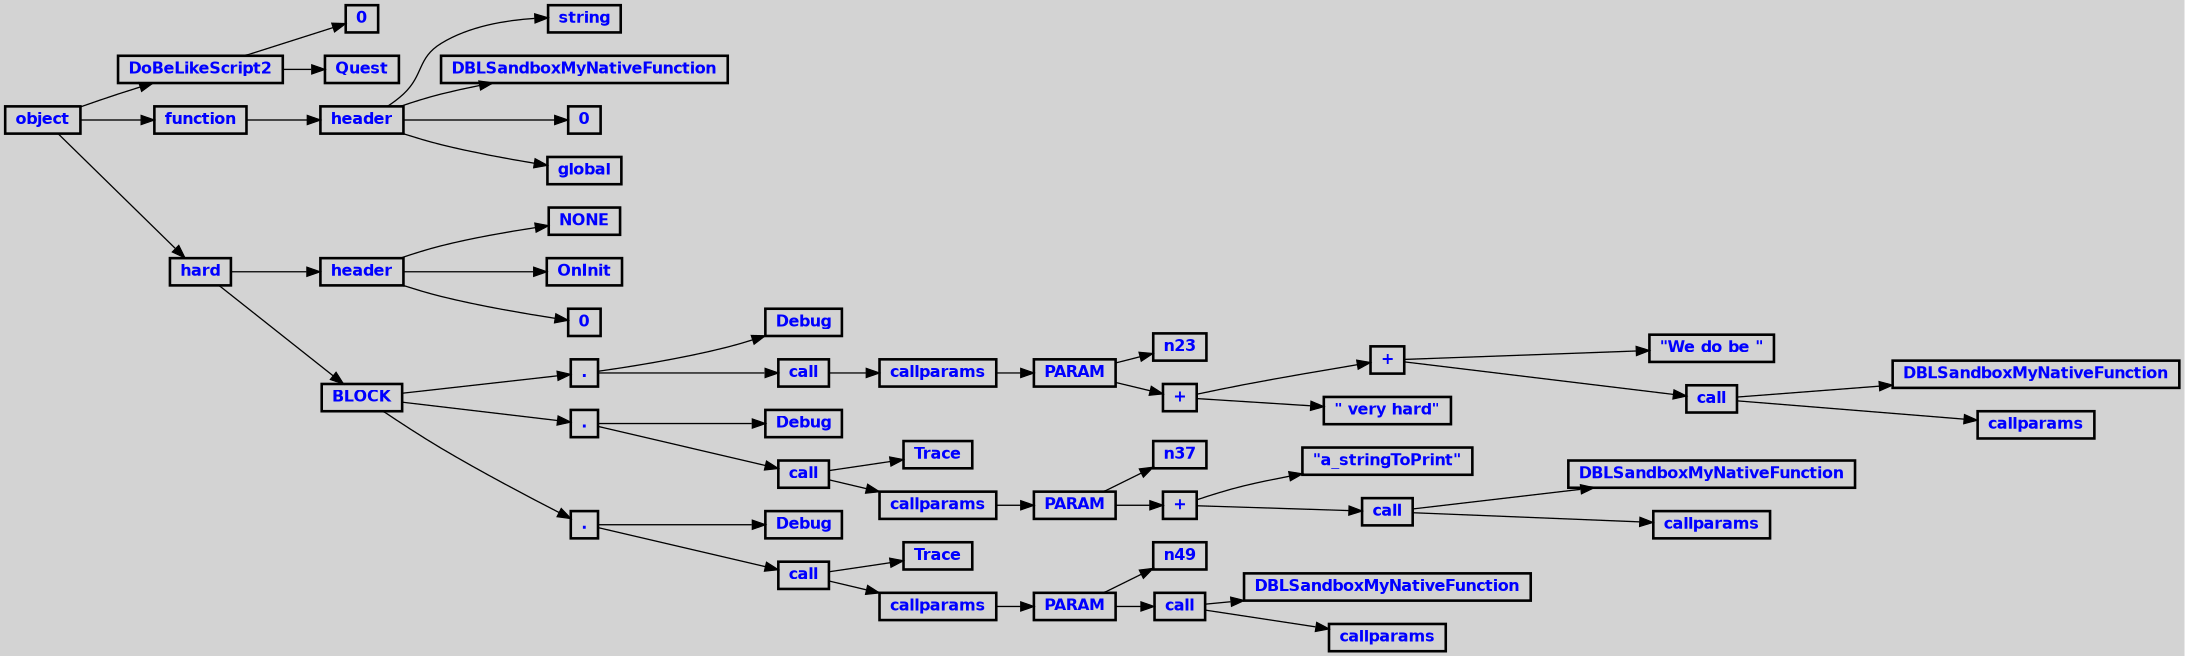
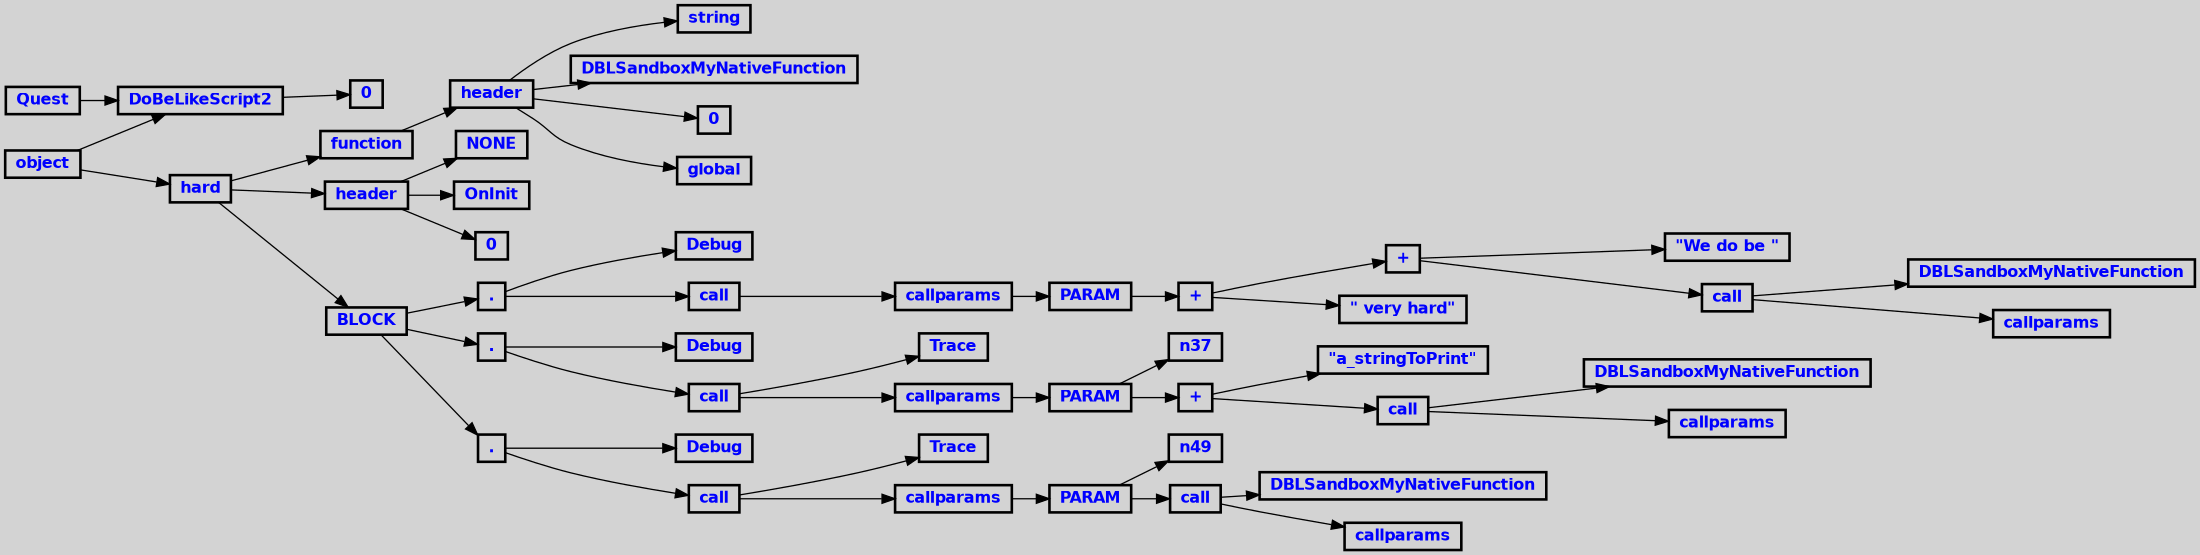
  digraph {
    bgcolor=lightgrey
    ordering=out
    rankdir=LR
    ranksep=.4
    node [color=black fixedsize=false fontcolor=blue fontname="Helvetica-bold" fontsize=12 shape=box style=bold]
    n0 [height=.25 label=object width=.25]
    n1 [height=.25 label=DoBeLikeScript2 width=.25]
    n4 [height=.25 label=function width=.25]
    n11 [height=.25 label=hard width=.25]
    n2 [height=.25 label=0 width=.25]
    n3 [height=.25 label=Quest width=.25]
    n5 [height=.25 label=header width=.25]
    n12 [height=.25 label=header width=.25]
    n16 [height=.25 label=BLOCK width=.25]
    n6 [height=.25 label=string width=.25]
    n7 [height=.25 label=DBLSandboxMyNativeFunction width=.25]
    n8 [height=.25 label=0 width=.25]
    n9 [height=.25 label=global width=.25]
    n13 [height=.25 label=NONE width=.25]
    n14 [height=.25 label=OnInit width=.25]
    n15 [height=.25 label=0 width=.25]
    n17 [height=.25 label="." width=.25]
    n31 [height=.25 label="." width=.25]
    n43 [height=.25 label="." width=.25]
    n18 [height=.25 label=Debug width=.25]
    n19 [height=.25 label=call width=.25]
    n32 [height=.25 label=Debug width=.25]
    n33 [height=.25 label=call width=.25]
    n44 [height=.25 label=Debug width=.25]
    n45 [height=.25 label=call width=.25]
    n21 [height=.25 label=callparams width=.25]
    n22 [height=.25 label=PARAM width=.25]
-   n23 [height=.25 width=.25]
    n24 [height=.25 label="+" width=.25]
    n25 [height=.25 label="+" width=.25]
    n30 [height=.25 label="\" very hard\"" width=.25]
    n26 [height=.25 label="\"We do be \"" width=.25]
    n27 [height=.25 label=call width=.25]
    n28 [height=.25 label=DBLSandboxMyNativeFunction width=.25]
    n29 [height=.25 label=callparams width=.25]
    n34 [height=.25 label=Trace width=.25]
    n35 [height=.25 label=callparams width=.25]
    n36 [height=.25 label=PARAM width=.25]
    n37 [height=.25 width=.25]
    n38 [height=.25 label="+" width=.25]
    n39 [height=.25 label="\"a_stringToPrint\"" width=.25]
    n40 [height=.25 label=call width=.25]
    n41 [height=.25 label=DBLSandboxMyNativeFunction width=.25]
    n42 [height=.25 label=callparams width=.25]
    n46 [height=.25 label=Trace width=.25]
    n47 [height=.25 label=callparams width=.25]
    n48 [height=.25 label=PARAM width=.25]
    n49 [height=.25 width=.25]
    n50 [height=.25 label=call width=.25]
    n51 [height=.25 label=DBLSandboxMyNativeFunction width=.25]
    n52 [height=.25 label=callparams width=.25]
    n0 -> n1
-   n0 -> n4
+   n11 -> n4
    n0 -> n11
    n1 -> n2
-   n1 -> n3
+   n3 -> n1
    n4 -> n5
    n11 -> n12
    n11 -> n16
    n5 -> n6
    n5 -> n7
    n5 -> n8
    n5 -> n9
    n12 -> n13
    n12 -> n14
    n12 -> n15
    n16 -> n17
    n16 -> n31
    n16 -> n43
    n17 -> n18
    n17 -> n19
    n31 -> n32
    n31 -> n33
    n43 -> n44
    n43 -> n45
    n19 -> n21
    n33 -> n34
    n33 -> n35
    n45 -> n46
    n45 -> n47
    n21 -> n22
-   n22 -> n23
    n22 -> n24
    n24 -> n25
    n24 -> n30
    n25 -> n26
    n25 -> n27
    n27 -> n28
    n27 -> n29
    n35 -> n36
    n36 -> n37
    n36 -> n38
    n38 -> n39
    n38 -> n40
    n40 -> n41
    n40 -> n42
    n47 -> n48
    n48 -> n49
    n48 -> n50
    n50 -> n51
    n50 -> n52
  }
